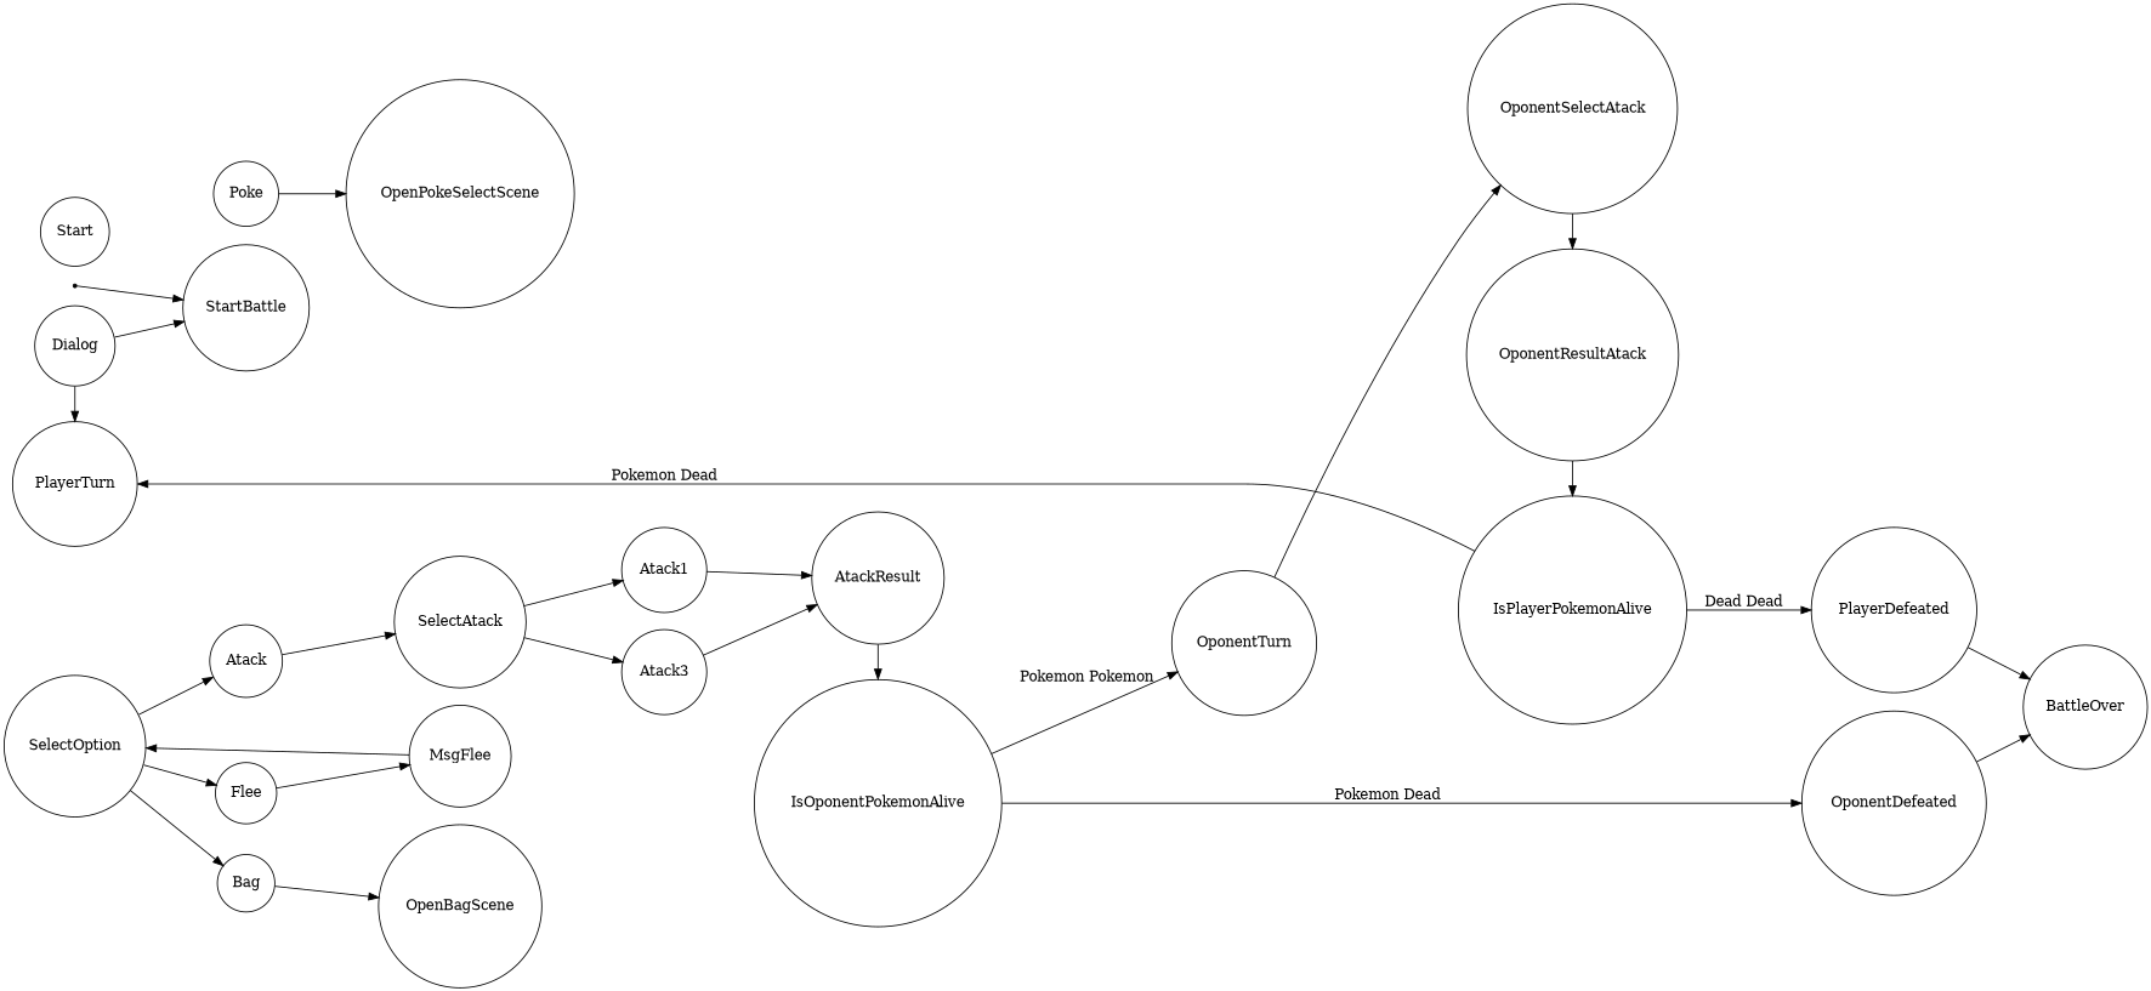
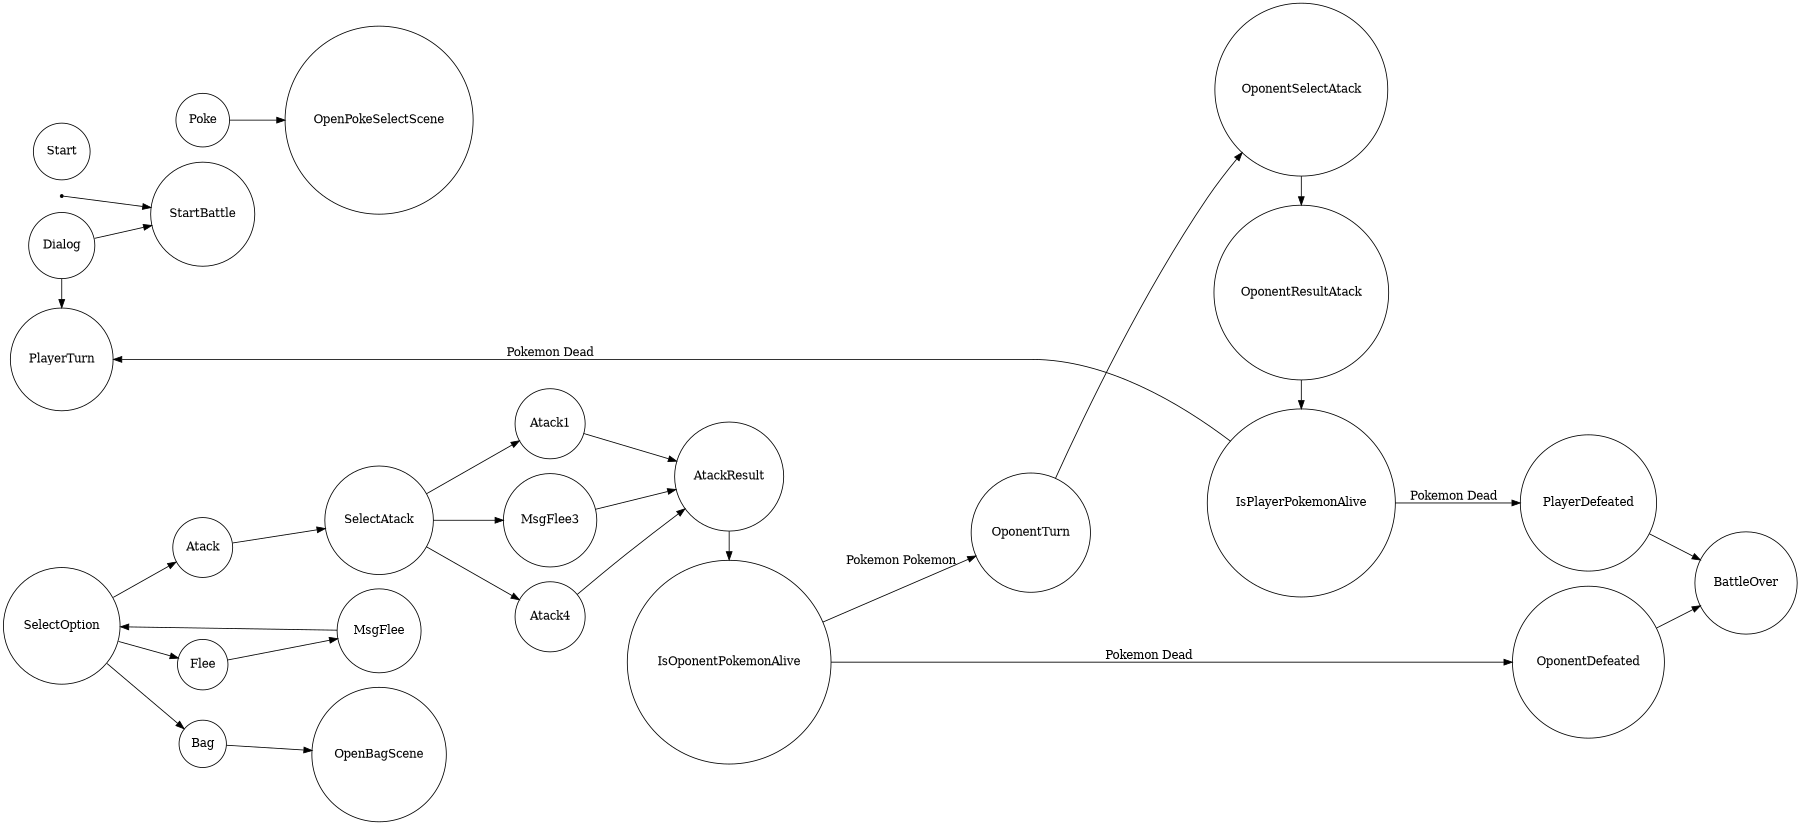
  digraph {
    rankdir=LR
    node [shape=circle]
    Dialog
    PlayerTurn
    SelectOption
    Start
    Atack
    Poke
    Bag
    AtackResult
    IsOponentPokemonAlive
    OponentDefeated
    PlayerDefeated
    OponentSelectAtack
    OponentResultAtack
    IsPlayerPokemonAlive
    StartBattle
    Flee
    SelectAtack
    OpenPokeSelectScene
    OpenBagScene
    OponentTurn
    BattleOver
    qi [shape=point]
    MsgFlee
    Atack1
-   Atack3
+   Atack3 [label=MsgFlee3]
+   Atack4
    subgraph sub_1 {
      rank=same
      Dialog
      PlayerTurn
      SelectOption
      Start
    }
    subgraph sub_2 {
      rank=same
      Atack
      Poke
      Bag
    }
    subgraph sub_3 {
      rank=same
      AtackResult
      IsOponentPokemonAlive
    }
    subgraph sub_4 {
      rank=same
      OponentDefeated
      PlayerDefeated
    }
    subgraph sub_5 {
      rank=same
      OponentSelectAtack
      OponentResultAtack
      IsPlayerPokemonAlive
    }
    Dialog -> PlayerTurn
    Dialog -> StartBattle
    SelectOption -> Atack
    SelectOption -> Bag
    SelectOption -> Flee
    Atack -> SelectAtack
    Poke -> OpenPokeSelectScene
    Bag -> OpenBagScene
    AtackResult -> IsOponentPokemonAlive
    IsOponentPokemonAlive -> OponentDefeated [label="Pokemon Dead"]
    IsOponentPokemonAlive -> OponentTurn [label="Pokemon Pokemon"]
    OponentDefeated -> BattleOver
    PlayerDefeated -> BattleOver
    OponentSelectAtack -> OponentResultAtack
    OponentResultAtack -> IsPlayerPokemonAlive
    IsPlayerPokemonAlive -> PlayerTurn [label="Pokemon Dead"]
-   IsPlayerPokemonAlive -> PlayerDefeated [label="Dead Dead"]
+   IsPlayerPokemonAlive -> PlayerDefeated [label="Pokemon Dead"]
    Flee -> MsgFlee
    SelectAtack -> Atack1
    SelectAtack -> Atack3
+   SelectAtack -> Atack4
    OponentTurn -> OponentSelectAtack
    qi -> StartBattle
    MsgFlee -> SelectOption
    Atack1 -> AtackResult
    Atack3 -> AtackResult
+   Atack4 -> AtackResult
  }
